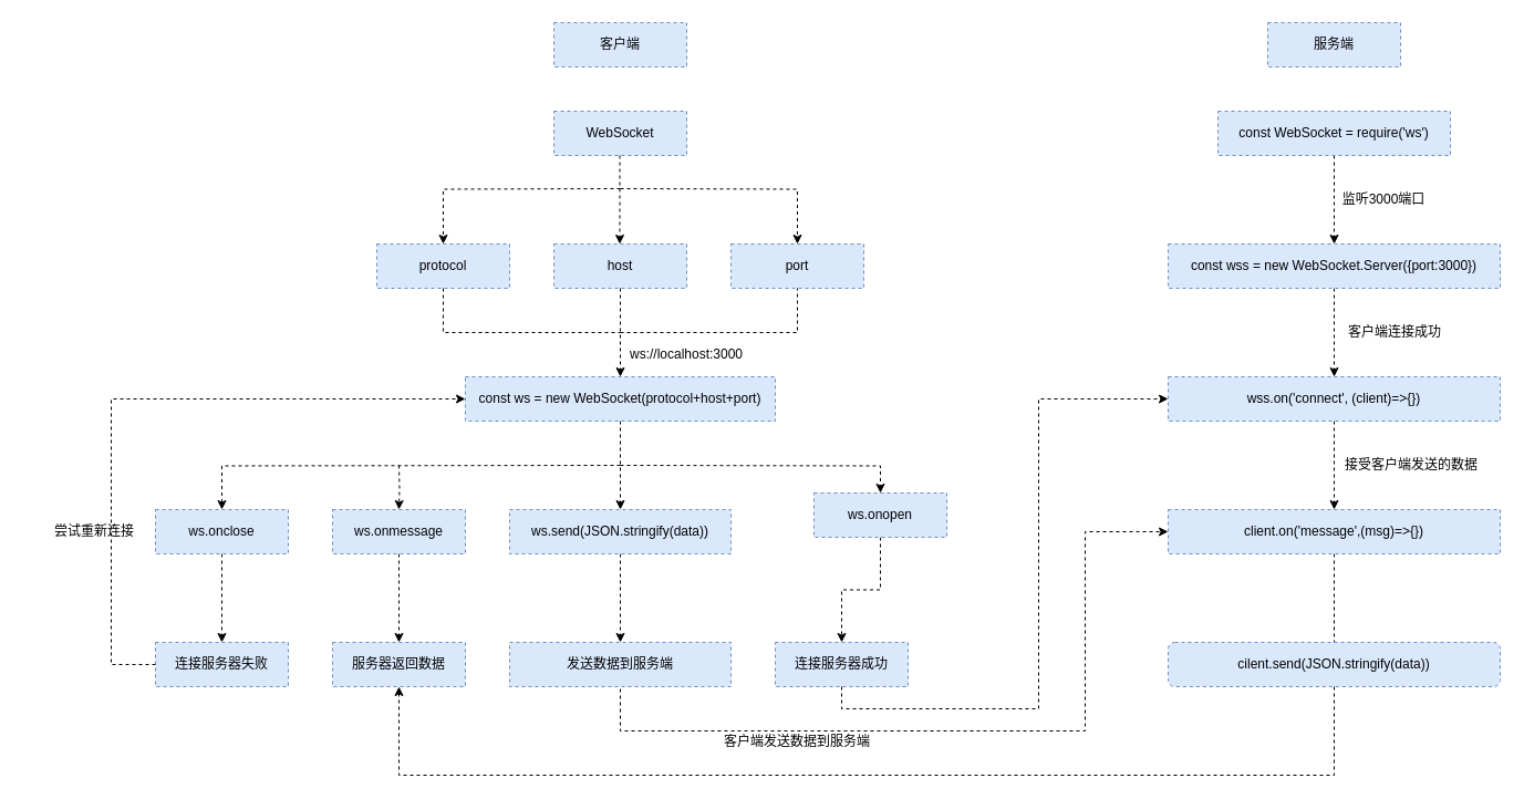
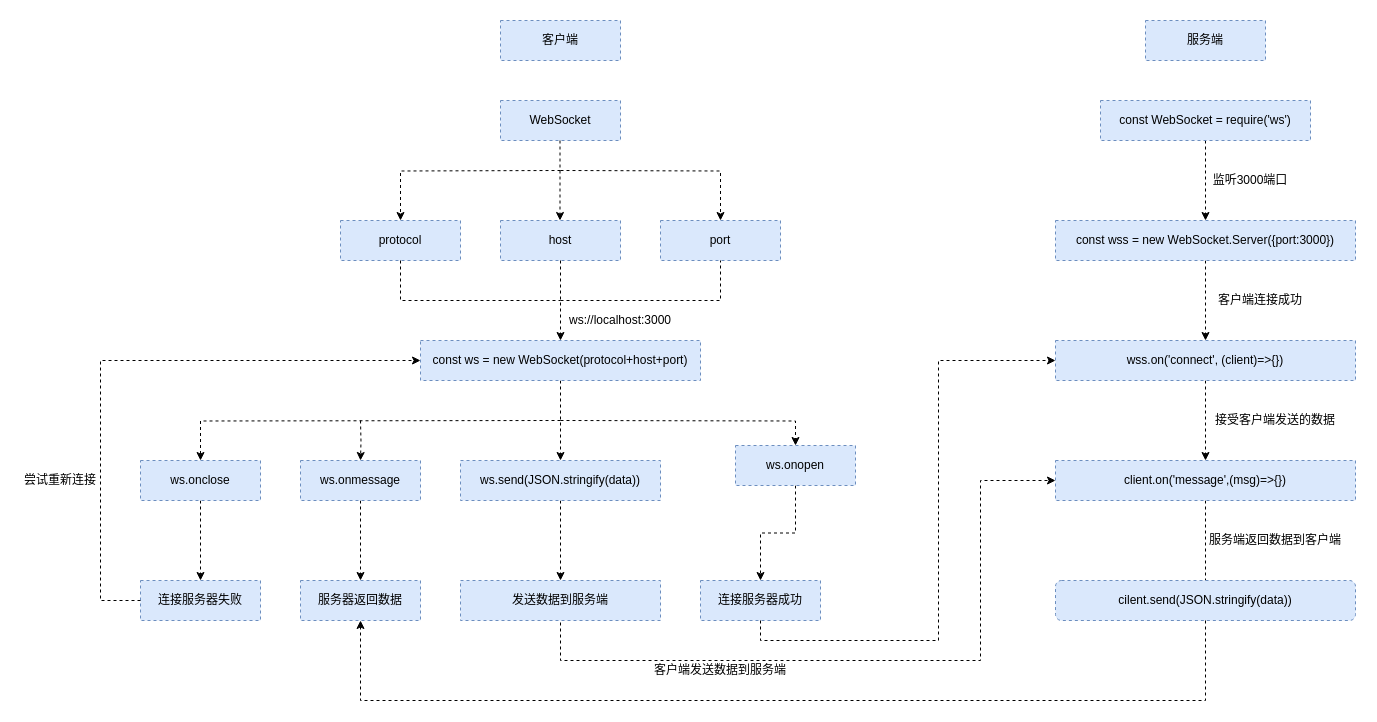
  <mxCell id="0" />
  <mxCell id="1" parent="0" />
  <mxCell id="2" value="WebSocket" style="rounded=0;whiteSpace=wrap;html=1;fillColor=#dae8fc;strokeColor=#6c8ebf;dashed=1;" vertex="1" parent="1"><mxGeometry x="500" y="100" width="120" height="40" as="geometry" /></mxCell>
  <mxCell id="3" value="host" style="rounded=0;whiteSpace=wrap;html=1;fillColor=#dae8fc;strokeColor=#6c8ebf;dashed=1;" vertex="1" parent="1"><mxGeometry x="500" y="220" width="120" height="40" as="geometry" /></mxCell>
  <mxCell id="4" value="protocol" style="rounded=0;whiteSpace=wrap;html=1;fillColor=#dae8fc;strokeColor=#6c8ebf;dashed=1;" vertex="1" parent="1"><mxGeometry x="340" y="220" width="120" height="40" as="geometry" /></mxCell>
  <mxCell id="5" value="port" style="rounded=0;whiteSpace=wrap;html=1;fillColor=#dae8fc;strokeColor=#6c8ebf;dashed=1;" vertex="1" parent="1"><mxGeometry x="660" y="220" width="120" height="40" as="geometry" /></mxCell>
  <mxCell id="6" value="" style="edgeStyle=orthogonalEdgeStyle;rounded=0;orthogonalLoop=1;jettySize=auto;html=1;dashed=1;entryX=0.5;entryY=0;entryDx=0;entryDy=0;" edge="1" parent="1"><mxGeometry relative="1" as="geometry"><mxPoint x="559.5" y="140" as="sourcePoint" /><mxPoint x="559.5" y="220" as="targetPoint" /></mxGeometry></mxCell>
  <mxCell id="7" value="" style="edgeStyle=orthogonalEdgeStyle;rounded=0;orthogonalLoop=1;jettySize=auto;html=1;dashed=1;entryX=0.5;entryY=0;entryDx=0;entryDy=0;" edge="1" parent="1" target="5"><mxGeometry relative="1" as="geometry"><mxPoint x="560" y="170" as="sourcePoint" /><mxPoint x="580" y="330" as="targetPoint" /></mxGeometry></mxCell>
  <mxCell id="8" value="" style="edgeStyle=orthogonalEdgeStyle;rounded=0;orthogonalLoop=1;jettySize=auto;html=1;dashed=1;entryX=0.5;entryY=0;entryDx=0;entryDy=0;" edge="1" parent="1" target="4"><mxGeometry relative="1" as="geometry"><mxPoint x="560" y="170" as="sourcePoint" /><mxPoint x="730" y="230" as="targetPoint" /></mxGeometry></mxCell>
  <mxCell id="9" value="" style="edgeStyle=orthogonalEdgeStyle;rounded=0;orthogonalLoop=1;jettySize=auto;html=1;dashed=1;strokeWidth=1;" edge="1" parent="1" source="10" target="42"><mxGeometry relative="1" as="geometry" /></mxCell>
  <mxCell id="10" value="const ws = new WebSocket(protocol+host+port)" style="rounded=0;whiteSpace=wrap;html=1;fillColor=#dae8fc;strokeColor=#6c8ebf;dashed=1;" vertex="1" parent="1"><mxGeometry x="420" y="340" width="280" height="40" as="geometry" /></mxCell>
  <mxCell id="11" value="" style="edgeStyle=orthogonalEdgeStyle;rounded=0;orthogonalLoop=1;jettySize=auto;html=1;dashed=1;entryX=0.5;entryY=0;entryDx=0;entryDy=0;exitX=0.5;exitY=1;exitDx=0;exitDy=0;" edge="1" parent="1" source="3" target="10"><mxGeometry relative="1" as="geometry"><mxPoint x="580" y="350" as="sourcePoint" /><mxPoint x="580" y="430" as="targetPoint" /></mxGeometry></mxCell>
  <mxCell id="12" value="" style="endArrow=none;dashed=1;html=1;strokeWidth=1;exitX=0.5;exitY=1;exitDx=0;exitDy=0;rounded=0;" edge="1" parent="1" source="4"><mxGeometry width="50" height="50" relative="1" as="geometry"><mxPoint x="510" y="350" as="sourcePoint" /><mxPoint x="560" y="300" as="targetPoint" /><Array as="points"><mxPoint x="400" y="300" /></Array></mxGeometry></mxCell>
  <mxCell id="13" value="" style="endArrow=none;dashed=1;html=1;strokeWidth=1;rounded=0;entryX=0.5;entryY=1;entryDx=0;entryDy=0;" edge="1" parent="1" target="5"><mxGeometry width="50" height="50" relative="1" as="geometry"><mxPoint x="560" y="300" as="sourcePoint" /><mxPoint x="750" y="320" as="targetPoint" /><Array as="points"><mxPoint x="720" y="300" /></Array></mxGeometry></mxCell>
  <mxCell id="14" value="" style="edgeStyle=orthogonalEdgeStyle;rounded=0;orthogonalLoop=1;jettySize=auto;html=1;dashed=1;strokeWidth=1;" edge="1" parent="1" source="15" target="23"><mxGeometry relative="1" as="geometry" /></mxCell>
  <mxCell id="15" value="ws.onopen" style="rounded=0;whiteSpace=wrap;html=1;fillColor=#dae8fc;strokeColor=#6c8ebf;dashed=1;" vertex="1" parent="1"><mxGeometry x="735" y="445" width="120" height="40" as="geometry" /></mxCell>
  <mxCell id="16" value="ws://localhost:3000" style="text;html=1;strokeColor=none;fillColor=none;align=center;verticalAlign=middle;whiteSpace=wrap;rounded=0;" vertex="1" parent="1"><mxGeometry x="560" y="310" width="120" height="20" as="geometry" /></mxCell>
  <mxCell id="17" value="" style="edgeStyle=orthogonalEdgeStyle;rounded=0;orthogonalLoop=1;jettySize=auto;html=1;dashed=1;strokeWidth=1;" edge="1" parent="1" source="18" target="25"><mxGeometry relative="1" as="geometry" /></mxCell>
  <mxCell id="18" value="ws.onmessage" style="rounded=0;whiteSpace=wrap;html=1;fillColor=#dae8fc;strokeColor=#6c8ebf;dashed=1;" vertex="1" parent="1"><mxGeometry x="300" y="460" width="120" height="40" as="geometry" /></mxCell>
  <mxCell id="19" value="" style="edgeStyle=orthogonalEdgeStyle;rounded=0;orthogonalLoop=1;jettySize=auto;html=1;dashed=1;strokeWidth=1;" edge="1" parent="1" source="20" target="24"><mxGeometry relative="1" as="geometry" /></mxCell>
  <mxCell id="20" value="ws.onclose" style="rounded=0;whiteSpace=wrap;html=1;fillColor=#dae8fc;strokeColor=#6c8ebf;dashed=1;" vertex="1" parent="1"><mxGeometry x="140" y="460" width="120" height="40" as="geometry" /></mxCell>
  <mxCell id="21" value="" style="edgeStyle=orthogonalEdgeStyle;rounded=0;orthogonalLoop=1;jettySize=auto;html=1;dashed=1;entryX=0.5;entryY=0;entryDx=0;entryDy=0;strokeWidth=1;" edge="1" parent="1" target="20"><mxGeometry relative="1" as="geometry"><mxPoint x="560" y="420" as="sourcePoint" /><mxPoint x="580" y="550" as="targetPoint" /></mxGeometry></mxCell>
  <mxCell id="22" value="" style="edgeStyle=orthogonalEdgeStyle;rounded=0;orthogonalLoop=1;jettySize=auto;html=1;dashed=1;entryX=0.5;entryY=0;entryDx=0;entryDy=0;strokeWidth=1;" edge="1" parent="1" target="15"><mxGeometry relative="1" as="geometry"><mxPoint x="560" y="420" as="sourcePoint" /><mxPoint x="730" y="470" as="targetPoint" /></mxGeometry></mxCell>
  <mxCell id="23" value="连接服务器成功" style="rounded=0;whiteSpace=wrap;html=1;fillColor=#dae8fc;strokeColor=#6c8ebf;dashed=1;" vertex="1" parent="1"><mxGeometry x="700" y="580" width="120" height="40" as="geometry" /></mxCell>
  <mxCell id="24" value="连接服务器失败" style="rounded=0;whiteSpace=wrap;html=1;fillColor=#dae8fc;strokeColor=#6c8ebf;dashed=1;" vertex="1" parent="1"><mxGeometry x="140" y="580" width="120" height="40" as="geometry" /></mxCell>
  <mxCell id="25" value="服务器返回数据" style="rounded=0;whiteSpace=wrap;html=1;fillColor=#dae8fc;strokeColor=#6c8ebf;dashed=1;" vertex="1" parent="1"><mxGeometry x="300" y="580" width="120" height="40" as="geometry" /></mxCell>
  <mxCell id="26" value="" style="edgeStyle=orthogonalEdgeStyle;rounded=0;orthogonalLoop=1;jettySize=auto;html=1;dashed=1;strokeWidth=1;" edge="1" parent="1" source="27" target="29"><mxGeometry relative="1" as="geometry" /></mxCell>
  <mxCell id="27" value="const WebSocket = require('ws')" style="rounded=0;whiteSpace=wrap;html=1;fillColor=#dae8fc;strokeColor=#6c8ebf;dashed=1;" vertex="1" parent="1"><mxGeometry x="1100" y="100" width="210" height="40" as="geometry" /></mxCell>
  <mxCell id="28" value="" style="edgeStyle=orthogonalEdgeStyle;rounded=0;orthogonalLoop=1;jettySize=auto;html=1;dashed=1;strokeWidth=1;" edge="1" parent="1" source="29" target="31"><mxGeometry relative="1" as="geometry" /></mxCell>
  <mxCell id="29" value="const wss = new WebSocket.Server({port:3000})" style="rounded=0;whiteSpace=wrap;html=1;fillColor=#dae8fc;strokeColor=#6c8ebf;dashed=1;" vertex="1" parent="1"><mxGeometry x="1055" y="220" width="300" height="40" as="geometry" /></mxCell>
  <mxCell id="30" value="" style="edgeStyle=orthogonalEdgeStyle;rounded=0;orthogonalLoop=1;jettySize=auto;html=1;dashed=1;strokeWidth=1;" edge="1" parent="1" source="31"><mxGeometry relative="1" as="geometry"><mxPoint x="1205" y="460" as="targetPoint" /></mxGeometry></mxCell>
  <mxCell id="31" value="wss.on('connect', (client)=&amp;gt;{})" style="rounded=0;whiteSpace=wrap;html=1;fillColor=#dae8fc;strokeColor=#6c8ebf;dashed=1;" vertex="1" parent="1"><mxGeometry x="1055" y="340" width="300" height="40" as="geometry" /></mxCell>
  <mxCell id="32" value="" style="edgeStyle=orthogonalEdgeStyle;rounded=0;orthogonalLoop=1;jettySize=auto;html=1;dashed=1;strokeWidth=1;endArrow=none;" edge="1" parent="1" source="33" target="34"><mxGeometry relative="1" as="geometry" /></mxCell>
  <mxCell id="33" value="client.on('message',(msg)=&amp;gt;{})" style="rounded=0;whiteSpace=wrap;html=1;fillColor=#dae8fc;strokeColor=#6c8ebf;dashed=1;" vertex="1" parent="1"><mxGeometry x="1055" y="460" width="300" height="40" as="geometry" /></mxCell>
  <mxCell id="34" value="cilent.send(JSON.stringify(data))" style="whiteSpace=wrap;html=1;fillColor=#dae8fc;strokeColor=#6c8ebf;dashed=1;rounded=1;" vertex="1" parent="1"><mxGeometry x="1055" y="580" width="300" height="40" as="geometry" /></mxCell>
  <mxCell id="35" value="监听3000端口" style="text;html=1;strokeColor=none;fillColor=none;align=center;verticalAlign=middle;whiteSpace=wrap;rounded=0;" vertex="1" parent="1"><mxGeometry x="1210" y="170" width="80" height="20" as="geometry" /></mxCell>
  <mxCell id="36" value="客户端连接成功" style="text;html=1;strokeColor=none;fillColor=none;align=center;verticalAlign=middle;whiteSpace=wrap;rounded=0;" vertex="1" parent="1"><mxGeometry x="1210" y="290" width="100" height="20" as="geometry" /></mxCell>
  <mxCell id="37" value="客户端发送数据到服务端" style="text;html=1;strokeColor=none;fillColor=none;align=center;verticalAlign=middle;whiteSpace=wrap;rounded=0;" vertex="1" parent="1"><mxGeometry x="650" y="660" width="140" height="20" as="geometry" /></mxCell>
+ <mxCell id="38" value="服务端返回数据到客户端" style="text;html=1;strokeColor=none;fillColor=none;align=center;verticalAlign=middle;whiteSpace=wrap;rounded=0;" vertex="1" parent="1"><mxGeometry x="1205" y="530" width="140" height="20" as="geometry" /></mxCell>
  <mxCell id="39" value="" style="edgeStyle=orthogonalEdgeStyle;rounded=0;orthogonalLoop=1;jettySize=auto;html=1;dashed=1;strokeWidth=1;exitX=0;exitY=0.5;exitDx=0;exitDy=0;" edge="1" parent="1" source="24"><mxGeometry relative="1" as="geometry"><mxPoint x="530" y="680" as="sourcePoint" /><mxPoint x="420" y="360" as="targetPoint" /><Array as="points"><mxPoint x="100" y="600" /><mxPoint x="100" y="360" /></Array></mxGeometry></mxCell>
- <mxCell id="40" value="尝试重新连接" style="text;html=1;strokeColor=none;fillColor=none;align=center;verticalAlign=middle;whiteSpace=wrap;rounded=0;" vertex="1" parent="1"><mxGeometry x="45" y="470" width="80" height="20" as="geometry" /></mxCell>
+ <mxCell id="40" value="尝试重新连接" style="text;html=1;strokeColor=none;fillColor=none;align=center;verticalAlign=middle;whiteSpace=wrap;rounded=0;" vertex="1" parent="1"><mxGeometry x="20" y="470" width="80" height="20" as="geometry" /></mxCell>
  <mxCell id="41" value="" style="edgeStyle=orthogonalEdgeStyle;rounded=0;orthogonalLoop=1;jettySize=auto;html=1;dashed=1;strokeWidth=1;" edge="1" parent="1" source="42" target="44"><mxGeometry relative="1" as="geometry" /></mxCell>
  <mxCell id="42" value="ws.send(JSON.stringify(data))" style="rounded=0;whiteSpace=wrap;html=1;fillColor=#dae8fc;strokeColor=#6c8ebf;dashed=1;" vertex="1" parent="1"><mxGeometry x="460" y="460" width="200" height="40" as="geometry" /></mxCell>
  <mxCell id="43" value="" style="edgeStyle=orthogonalEdgeStyle;rounded=0;orthogonalLoop=1;jettySize=auto;html=1;dashed=1;strokeWidth=1;exitX=0.5;exitY=1;exitDx=0;exitDy=0;entryX=0;entryY=0.5;entryDx=0;entryDy=0;" edge="1" parent="1" source="23" target="31"><mxGeometry relative="1" as="geometry"><mxPoint x="800" y="480" as="sourcePoint" /><mxPoint x="1050" y="360" as="targetPoint" /><Array as="points"><mxPoint x="760" y="640" /><mxPoint x="938" y="640" /><mxPoint x="938" y="360" /></Array></mxGeometry></mxCell>
  <mxCell id="44" value="发送数据到服务端" style="rounded=0;whiteSpace=wrap;html=1;fillColor=#dae8fc;strokeColor=#6c8ebf;dashed=1;" vertex="1" parent="1"><mxGeometry x="460" y="580" width="200" height="40" as="geometry" /></mxCell>
  <mxCell id="45" value="" style="edgeStyle=orthogonalEdgeStyle;rounded=0;orthogonalLoop=1;jettySize=auto;html=1;dashed=1;entryX=0.5;entryY=1;entryDx=0;entryDy=0;strokeWidth=1;exitX=0.5;exitY=1;exitDx=0;exitDy=0;" edge="1" parent="1" source="34" target="25"><mxGeometry relative="1" as="geometry"><mxPoint x="740" y="480" as="sourcePoint" /><mxPoint x="740" y="560" as="targetPoint" /><Array as="points"><mxPoint x="1205" y="700" /><mxPoint x="360" y="700" /></Array></mxGeometry></mxCell>
  <mxCell id="46" value="" style="edgeStyle=orthogonalEdgeStyle;rounded=0;orthogonalLoop=1;jettySize=auto;html=1;dashed=1;entryX=0;entryY=0.5;entryDx=0;entryDy=0;strokeWidth=1;" edge="1" parent="1" target="33"><mxGeometry relative="1" as="geometry"><mxPoint x="560" y="622" as="sourcePoint" /><mxPoint x="920" y="660" as="targetPoint" /><Array as="points"><mxPoint x="560" y="660" /><mxPoint x="980" y="660" /><mxPoint x="980" y="480" /></Array></mxGeometry></mxCell>
  <mxCell id="47" value="接受客户端发送的数据" style="text;html=1;strokeColor=none;fillColor=none;align=center;verticalAlign=middle;whiteSpace=wrap;rounded=0;" vertex="1" parent="1"><mxGeometry x="1210" y="410" width="130" height="20" as="geometry" /></mxCell>
  <mxCell id="48" value="" style="edgeStyle=orthogonalEdgeStyle;rounded=0;orthogonalLoop=1;jettySize=auto;html=1;dashed=1;entryX=0.5;entryY=0;entryDx=0;entryDy=0;strokeWidth=1;" edge="1" parent="1" target="18"><mxGeometry relative="1" as="geometry"><mxPoint x="360" y="420" as="sourcePoint" /><mxPoint x="540" y="510" as="targetPoint" /></mxGeometry></mxCell>
  <mxCell id="49" value="客户端" style="rounded=0;whiteSpace=wrap;html=1;fillColor=#dae8fc;strokeColor=#6c8ebf;dashed=1;" vertex="1" parent="1"><mxGeometry x="500" y="20" width="120" height="40" as="geometry" /></mxCell>
  <mxCell id="50" value="服务端" style="rounded=0;whiteSpace=wrap;html=1;fillColor=#dae8fc;strokeColor=#6c8ebf;dashed=1;" vertex="1" parent="1"><mxGeometry x="1145" y="20" width="120" height="40" as="geometry" /></mxCell>
